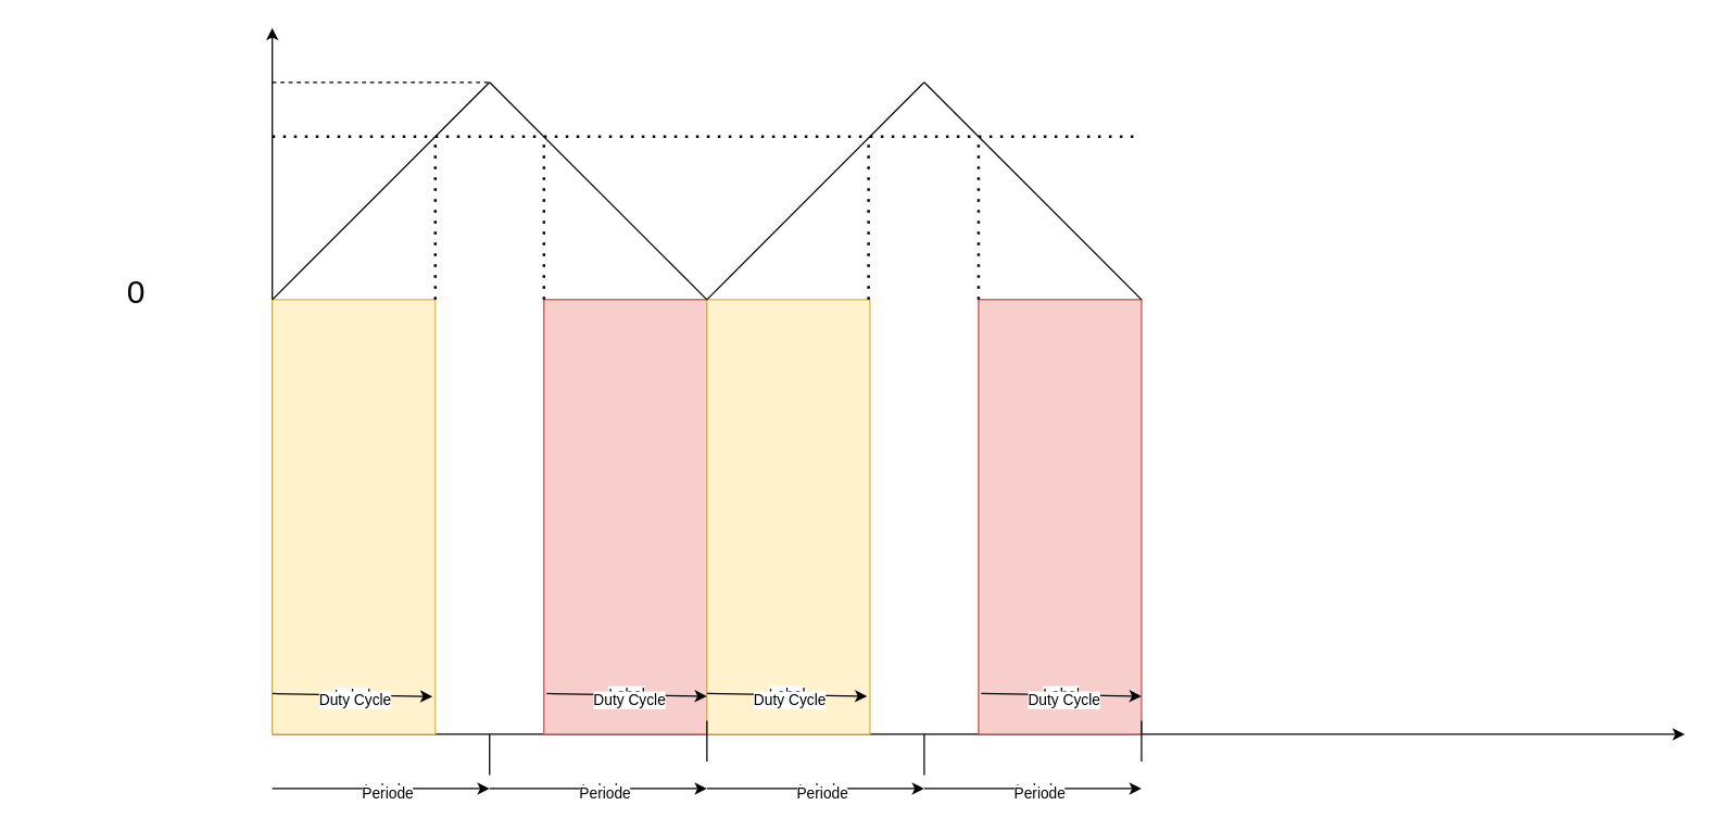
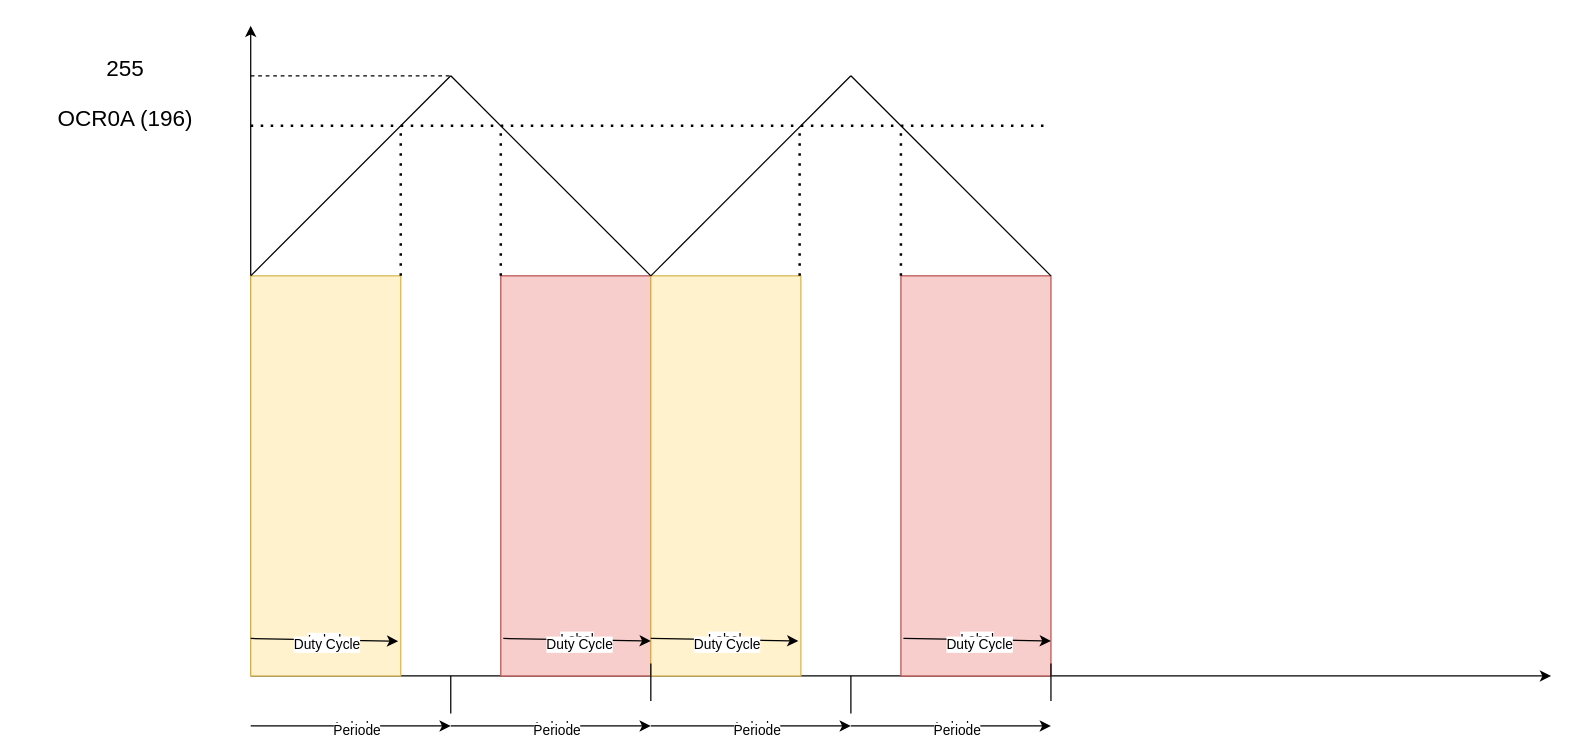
  <mxCell id="0" />
  <mxCell id="1" parent="0" />
  <mxCell id="2" value="" style="endArrow=classic;html=1;rounded=0;" edge="1" parent="1"><mxGeometry width="50" height="50" relative="1" as="geometry"><mxPoint x="200" y="540" as="sourcePoint" /><mxPoint x="1240" y="540" as="targetPoint" /></mxGeometry></mxCell>
  <mxCell id="3" value="" style="endArrow=classic;html=1;rounded=0;" edge="1" parent="1"><mxGeometry width="50" height="50" relative="1" as="geometry"><mxPoint x="200" y="540" as="sourcePoint" /><mxPoint x="200" y="20" as="targetPoint" /></mxGeometry></mxCell>
  <mxCell id="4" value="" style="rounded=0;whiteSpace=wrap;html=1;fillColor=#fff2cc;strokeColor=#d6b656;" vertex="1" parent="1"><mxGeometry x="200" y="220" width="120" height="320" as="geometry" /></mxCell>
  <mxCell id="5" value="" style="rounded=0;whiteSpace=wrap;html=1;fillColor=#f8cecc;strokeColor=#b85450;" vertex="1" parent="1"><mxGeometry x="400" y="220" width="120" height="320" as="geometry" /></mxCell>
  <mxCell id="6" value="" style="rounded=0;whiteSpace=wrap;html=1;fillColor=#fff2cc;strokeColor=#d6b656;" vertex="1" parent="1"><mxGeometry x="520" y="220" width="120" height="320" as="geometry" /></mxCell>
  <mxCell id="7" value="" style="endArrow=none;html=1;rounded=0;exitX=0;exitY=0;exitDx=0;exitDy=0;" edge="1" parent="1" source="4"><mxGeometry width="50" height="50" relative="1" as="geometry"><mxPoint x="820" y="370" as="sourcePoint" /><mxPoint x="360" y="60" as="targetPoint" /></mxGeometry></mxCell>
  <mxCell id="8" value="" style="endArrow=none;html=1;rounded=0;entryX=1;entryY=0;entryDx=0;entryDy=0;" edge="1" parent="1" target="5"><mxGeometry width="50" height="50" relative="1" as="geometry"><mxPoint x="360" y="60" as="sourcePoint" /><mxPoint x="520" y="60" as="targetPoint" /></mxGeometry></mxCell>
  <mxCell id="9" value="" style="endArrow=none;html=1;rounded=0;exitX=0;exitY=0;exitDx=0;exitDy=0;" edge="1" parent="1"><mxGeometry width="50" height="50" relative="1" as="geometry"><mxPoint x="520" y="220" as="sourcePoint" /><mxPoint x="680" y="60" as="targetPoint" /></mxGeometry></mxCell>
  <mxCell id="10" value="" style="endArrow=none;dashed=1;html=1;dashPattern=1 3;strokeWidth=2;rounded=0;exitX=1;exitY=0;exitDx=0;exitDy=0;" edge="1" parent="1" source="4"><mxGeometry width="50" height="50" relative="1" as="geometry"><mxPoint x="820" y="370" as="sourcePoint" /><mxPoint x="320" y="100" as="targetPoint" /></mxGeometry></mxCell>
  <mxCell id="11" value="" style="endArrow=none;dashed=1;html=1;dashPattern=1 3;strokeWidth=2;rounded=0;" edge="1" parent="1"><mxGeometry width="50" height="50" relative="1" as="geometry"><mxPoint x="200" y="100" as="sourcePoint" /><mxPoint x="840" y="100" as="targetPoint" /></mxGeometry></mxCell>
  <mxCell id="12" value="" style="endArrow=none;html=1;rounded=0;" edge="1" parent="1"><mxGeometry width="50" height="50" relative="1" as="geometry"><mxPoint x="360" y="570" as="sourcePoint" /><mxPoint x="360" y="540" as="targetPoint" /></mxGeometry></mxCell>
  <mxCell id="13" value="" style="endArrow=none;html=1;rounded=0;" edge="1" parent="1"><mxGeometry width="50" height="50" relative="1" as="geometry"><mxPoint x="520" y="560" as="sourcePoint" /><mxPoint x="520" y="530" as="targetPoint" /></mxGeometry></mxCell>
  <mxCell id="14" value="" style="endArrow=none;html=1;rounded=0;" edge="1" parent="1"><mxGeometry width="50" height="50" relative="1" as="geometry"><mxPoint x="680" y="570" as="sourcePoint" /><mxPoint x="680" y="540" as="targetPoint" /></mxGeometry></mxCell>
  <mxCell id="15" value="" style="endArrow=classic;html=1;rounded=0;" edge="1" parent="1"><mxGeometry relative="1" as="geometry"><mxPoint x="200" y="580" as="sourcePoint" /><mxPoint x="360" y="580" as="targetPoint" /><Array as="points" /></mxGeometry></mxCell>
  <mxCell id="16" value="Label" style="edgeLabel;resizable=0;html=1;;align=center;verticalAlign=middle;" connectable="0" vertex="1" parent="15"><mxGeometry relative="1" as="geometry" /></mxCell>
  <mxCell id="17" value="Periode" style="edgeLabel;html=1;align=center;verticalAlign=middle;resizable=0;points=[];" vertex="1" connectable="0" parent="15"><mxGeometry x="0.046" y="-3" relative="1" as="geometry"><mxPoint as="offset" /></mxGeometry></mxCell>
  <mxCell id="18" value="" style="endArrow=classic;html=1;rounded=0;" edge="1" parent="1"><mxGeometry relative="1" as="geometry"><mxPoint x="360" y="580" as="sourcePoint" /><mxPoint x="520" y="580" as="targetPoint" /><Array as="points" /></mxGeometry></mxCell>
  <mxCell id="19" value="Label" style="edgeLabel;resizable=0;html=1;;align=center;verticalAlign=middle;" connectable="0" vertex="1" parent="18"><mxGeometry relative="1" as="geometry" /></mxCell>
  <mxCell id="20" value="Periode" style="edgeLabel;html=1;align=center;verticalAlign=middle;resizable=0;points=[];" vertex="1" connectable="0" parent="18"><mxGeometry x="0.046" y="-3" relative="1" as="geometry"><mxPoint as="offset" /></mxGeometry></mxCell>
- <mxCell id="21" value="&lt;font style=&quot;font-size: 24px;&quot;&gt;0&lt;/font&gt;" style="text;html=1;align=center;verticalAlign=middle;whiteSpace=wrap;rounded=0;" vertex="1" parent="1"><mxGeometry x="70" y="200" width="60" height="30" as="geometry" /></mxCell>
+ <mxCell id="22" value="&lt;font style=&quot;font-size: 18px;&quot;&gt;255&lt;/font&gt;" style="text;html=1;align=center;verticalAlign=middle;whiteSpace=wrap;rounded=0;" vertex="1" parent="1"><mxGeometry x="70" y="40" width="60" height="30" as="geometry" /></mxCell>
  <mxCell id="23" value="" style="endArrow=none;dashed=1;html=1;rounded=0;" edge="1" parent="1"><mxGeometry width="50" height="50" relative="1" as="geometry"><mxPoint x="200" y="60" as="sourcePoint" /><mxPoint x="360" y="60" as="targetPoint" /></mxGeometry></mxCell>
+ <mxCell id="24" value="&lt;font style=&quot;font-size: 18px;&quot;&gt;OCR0A (196)&lt;/font&gt;" style="text;html=1;align=center;verticalAlign=middle;whiteSpace=wrap;rounded=0;" vertex="1" parent="1"><mxGeometry x="20" y="80" width="160" height="30" as="geometry" /></mxCell>
  <mxCell id="25" value="" style="endArrow=classic;html=1;rounded=0;entryX=0.983;entryY=0.913;entryDx=0;entryDy=0;entryPerimeter=0;" edge="1" parent="1" target="4"><mxGeometry relative="1" as="geometry"><mxPoint x="200" y="510" as="sourcePoint" /><mxPoint x="300" y="510" as="targetPoint" /></mxGeometry></mxCell>
  <mxCell id="26" value="Label" style="edgeLabel;resizable=0;html=1;;align=center;verticalAlign=middle;" connectable="0" vertex="1" parent="25"><mxGeometry relative="1" as="geometry" /></mxCell>
  <mxCell id="27" value="Duty Cycle" style="edgeLabel;html=1;align=center;verticalAlign=middle;resizable=0;points=[];" vertex="1" connectable="0" parent="25"><mxGeometry x="0.029" y="-3" relative="1" as="geometry"><mxPoint as="offset" /></mxGeometry></mxCell>
  <mxCell id="28" value="" style="endArrow=classic;html=1;rounded=0;entryX=0.983;entryY=0.913;entryDx=0;entryDy=0;entryPerimeter=0;" edge="1" parent="1"><mxGeometry relative="1" as="geometry"><mxPoint x="402" y="510" as="sourcePoint" /><mxPoint x="520" y="512" as="targetPoint" /></mxGeometry></mxCell>
  <mxCell id="29" value="Label" style="edgeLabel;resizable=0;html=1;;align=center;verticalAlign=middle;" connectable="0" vertex="1" parent="28"><mxGeometry relative="1" as="geometry" /></mxCell>
  <mxCell id="30" value="Duty Cycle" style="edgeLabel;html=1;align=center;verticalAlign=middle;resizable=0;points=[];" vertex="1" connectable="0" parent="28"><mxGeometry x="0.029" y="-3" relative="1" as="geometry"><mxPoint as="offset" /></mxGeometry></mxCell>
  <mxCell id="31" value="" style="endArrow=classic;html=1;rounded=0;entryX=0.983;entryY=0.913;entryDx=0;entryDy=0;entryPerimeter=0;" edge="1" parent="1"><mxGeometry relative="1" as="geometry"><mxPoint x="520" y="510" as="sourcePoint" /><mxPoint x="638" y="512" as="targetPoint" /></mxGeometry></mxCell>
  <mxCell id="32" value="Label" style="edgeLabel;resizable=0;html=1;;align=center;verticalAlign=middle;" connectable="0" vertex="1" parent="31"><mxGeometry relative="1" as="geometry" /></mxCell>
  <mxCell id="33" value="Duty Cycle" style="edgeLabel;html=1;align=center;verticalAlign=middle;resizable=0;points=[];" vertex="1" connectable="0" parent="31"><mxGeometry x="0.029" y="-3" relative="1" as="geometry"><mxPoint as="offset" /></mxGeometry></mxCell>
  <mxCell id="34" value="" style="endArrow=classic;html=1;rounded=0;" edge="1" parent="1"><mxGeometry relative="1" as="geometry"><mxPoint x="520" y="580" as="sourcePoint" /><mxPoint x="680" y="580" as="targetPoint" /><Array as="points" /></mxGeometry></mxCell>
  <mxCell id="35" value="Label" style="edgeLabel;resizable=0;html=1;;align=center;verticalAlign=middle;" connectable="0" vertex="1" parent="34"><mxGeometry relative="1" as="geometry" /></mxCell>
  <mxCell id="36" value="Periode" style="edgeLabel;html=1;align=center;verticalAlign=middle;resizable=0;points=[];" vertex="1" connectable="0" parent="34"><mxGeometry x="0.046" y="-3" relative="1" as="geometry"><mxPoint as="offset" /></mxGeometry></mxCell>
  <mxCell id="37" value="" style="rounded=0;whiteSpace=wrap;html=1;fillColor=#f8cecc;strokeColor=#b85450;" vertex="1" parent="1"><mxGeometry x="720" y="220" width="120" height="320" as="geometry" /></mxCell>
  <mxCell id="38" value="" style="endArrow=none;html=1;rounded=0;" edge="1" parent="1"><mxGeometry width="50" height="50" relative="1" as="geometry"><mxPoint x="840" y="560" as="sourcePoint" /><mxPoint x="840" y="530" as="targetPoint" /></mxGeometry></mxCell>
  <mxCell id="39" value="" style="endArrow=classic;html=1;rounded=0;entryX=0.983;entryY=0.913;entryDx=0;entryDy=0;entryPerimeter=0;" edge="1" parent="1"><mxGeometry relative="1" as="geometry"><mxPoint x="722" y="510" as="sourcePoint" /><mxPoint x="840" y="512" as="targetPoint" /></mxGeometry></mxCell>
  <mxCell id="40" value="Label" style="edgeLabel;resizable=0;html=1;;align=center;verticalAlign=middle;" connectable="0" vertex="1" parent="39"><mxGeometry relative="1" as="geometry" /></mxCell>
  <mxCell id="41" value="Duty Cycle" style="edgeLabel;html=1;align=center;verticalAlign=middle;resizable=0;points=[];" vertex="1" connectable="0" parent="39"><mxGeometry x="0.029" y="-3" relative="1" as="geometry"><mxPoint as="offset" /></mxGeometry></mxCell>
  <mxCell id="42" value="" style="endArrow=classic;html=1;rounded=0;" edge="1" parent="1"><mxGeometry relative="1" as="geometry"><mxPoint x="680" y="580" as="sourcePoint" /><mxPoint x="840" y="580" as="targetPoint" /><Array as="points" /></mxGeometry></mxCell>
  <mxCell id="43" value="Label" style="edgeLabel;resizable=0;html=1;;align=center;verticalAlign=middle;" connectable="0" vertex="1" parent="42"><mxGeometry relative="1" as="geometry" /></mxCell>
  <mxCell id="44" value="Periode" style="edgeLabel;html=1;align=center;verticalAlign=middle;resizable=0;points=[];" vertex="1" connectable="0" parent="42"><mxGeometry x="0.046" y="-3" relative="1" as="geometry"><mxPoint as="offset" /></mxGeometry></mxCell>
  <mxCell id="45" value="" style="endArrow=none;html=1;rounded=0;entryX=1;entryY=0;entryDx=0;entryDy=0;" edge="1" parent="1"><mxGeometry width="50" height="50" relative="1" as="geometry"><mxPoint x="680" y="60" as="sourcePoint" /><mxPoint x="840" y="220" as="targetPoint" /></mxGeometry></mxCell>
  <mxCell id="46" value="" style="endArrow=none;dashed=1;html=1;dashPattern=1 3;strokeWidth=2;rounded=0;" edge="1" parent="1"><mxGeometry width="50" height="50" relative="1" as="geometry"><mxPoint x="400" y="220" as="sourcePoint" /><mxPoint x="400" y="100" as="targetPoint" /></mxGeometry></mxCell>
  <mxCell id="47" value="" style="endArrow=none;dashed=1;html=1;dashPattern=1 3;strokeWidth=2;rounded=0;" edge="1" parent="1"><mxGeometry width="50" height="50" relative="1" as="geometry"><mxPoint x="639" y="220" as="sourcePoint" /><mxPoint x="639" y="100" as="targetPoint" /></mxGeometry></mxCell>
  <mxCell id="48" value="" style="endArrow=none;dashed=1;html=1;dashPattern=1 3;strokeWidth=2;rounded=0;" edge="1" parent="1"><mxGeometry width="50" height="50" relative="1" as="geometry"><mxPoint x="720" y="220" as="sourcePoint" /><mxPoint x="720" y="100" as="targetPoint" /></mxGeometry></mxCell>
